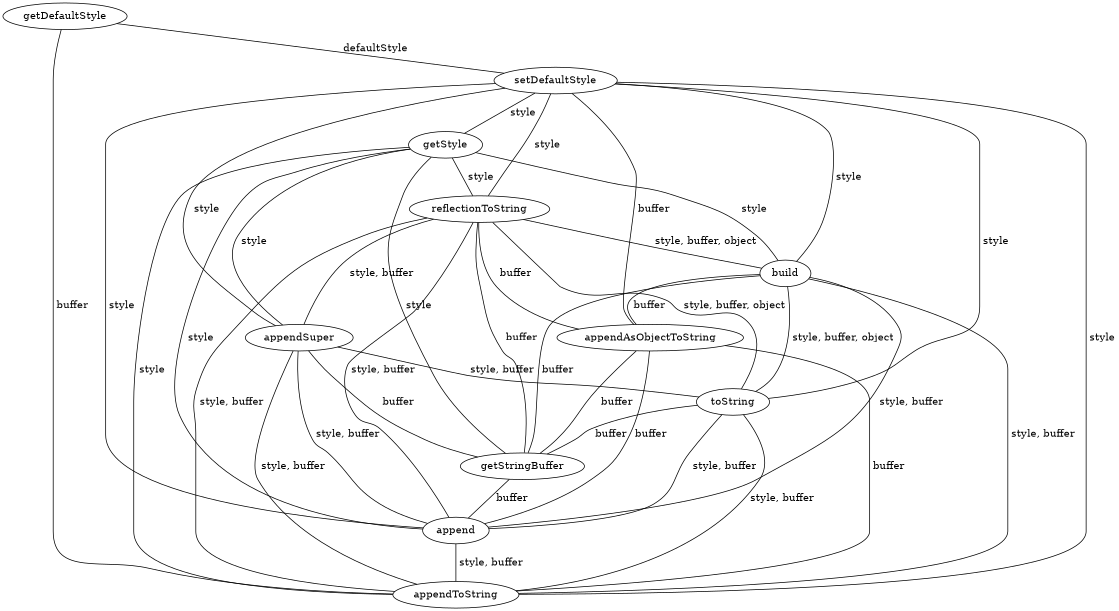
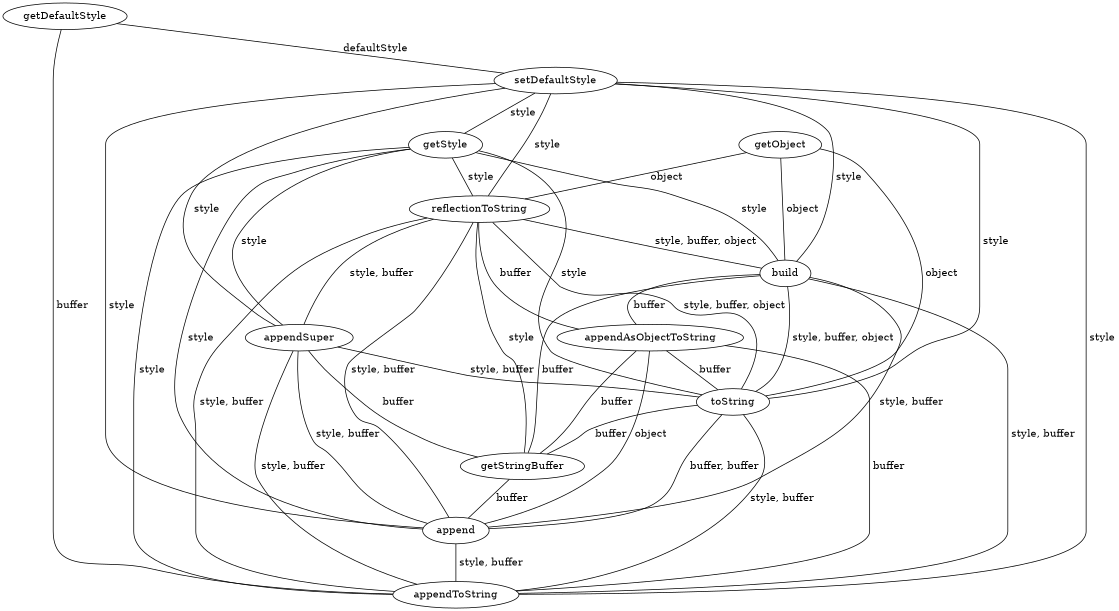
  digraph {
    edge [dir=none]
    getDefaultStyle
    setDefaultStyle
    appendToString
    getStyle
    reflectionToString
    build
    appendSuper
    toString
    append
    appendAsObjectToString
    getStringBuffer
+   getObject
    getDefaultStyle -> setDefaultStyle [label=" defaultStyle"]
    getDefaultStyle -> appendToString [label=" buffer"]
    setDefaultStyle -> appendToString [label=" style"]
    setDefaultStyle -> getStyle [label=" style"]
    setDefaultStyle -> reflectionToString [label=" style"]
    setDefaultStyle -> build [label=" style"]
    setDefaultStyle -> appendSuper [label=" style"]
    setDefaultStyle -> toString [label=" style"]
    setDefaultStyle -> append [label=" style"]
    getStyle -> appendToString [label=" style"]
    getStyle -> reflectionToString [label=" style"]
    getStyle -> build [label=" style"]
    getStyle -> appendSuper [label=" style"]
-   getStyle -> getStringBuffer [label=" style"]
+   getStyle -> toString [label=" style"]
    getStyle -> append [label=" style"]
    reflectionToString -> appendToString [label=" style, buffer"]
    reflectionToString -> build [label=" style, buffer, object"]
    reflectionToString -> appendSuper [label=" style, buffer"]
    reflectionToString -> toString [label=" style, buffer, object"]
    reflectionToString -> append [label=" style, buffer"]
    reflectionToString -> appendAsObjectToString [label=" buffer"]
-   reflectionToString -> getStringBuffer [label=" buffer"]
+   reflectionToString -> getStringBuffer [label=" style"]
    build -> appendToString [label=" style, buffer"]
    build -> toString [label=" style, buffer, object"]
    build -> append [label=" style, buffer"]
    build -> appendAsObjectToString [label=" buffer"]
    build -> getStringBuffer [label=" buffer"]
    appendSuper -> appendToString [label=" style, buffer"]
    appendSuper -> toString [label=" style, buffer"]
    appendSuper -> append [label=" style, buffer"]
    appendSuper -> getStringBuffer [label=" buffer"]
    toString -> appendToString [label=" style, buffer"]
-   toString -> append [label=" style, buffer"]
+   toString -> append [label=" buffer, buffer"]
    toString -> getStringBuffer [label=" buffer"]
    append -> appendToString [label=" style, buffer"]
    appendAsObjectToString -> appendToString [label=" buffer"]
-   appendAsObjectToString -> setDefaultStyle [label=" buffer"]
-   appendAsObjectToString -> append [label=" buffer"]
+   appendAsObjectToString -> toString [label=" buffer"]
+   appendAsObjectToString -> append [label=" object"]
    appendAsObjectToString -> getStringBuffer [label=" buffer"]
    getStringBuffer -> append [label=" buffer"]
+   getObject -> reflectionToString [label=" object"]
+   getObject -> build [label=" object"]
+   getObject -> toString [label=" object"]
  }
